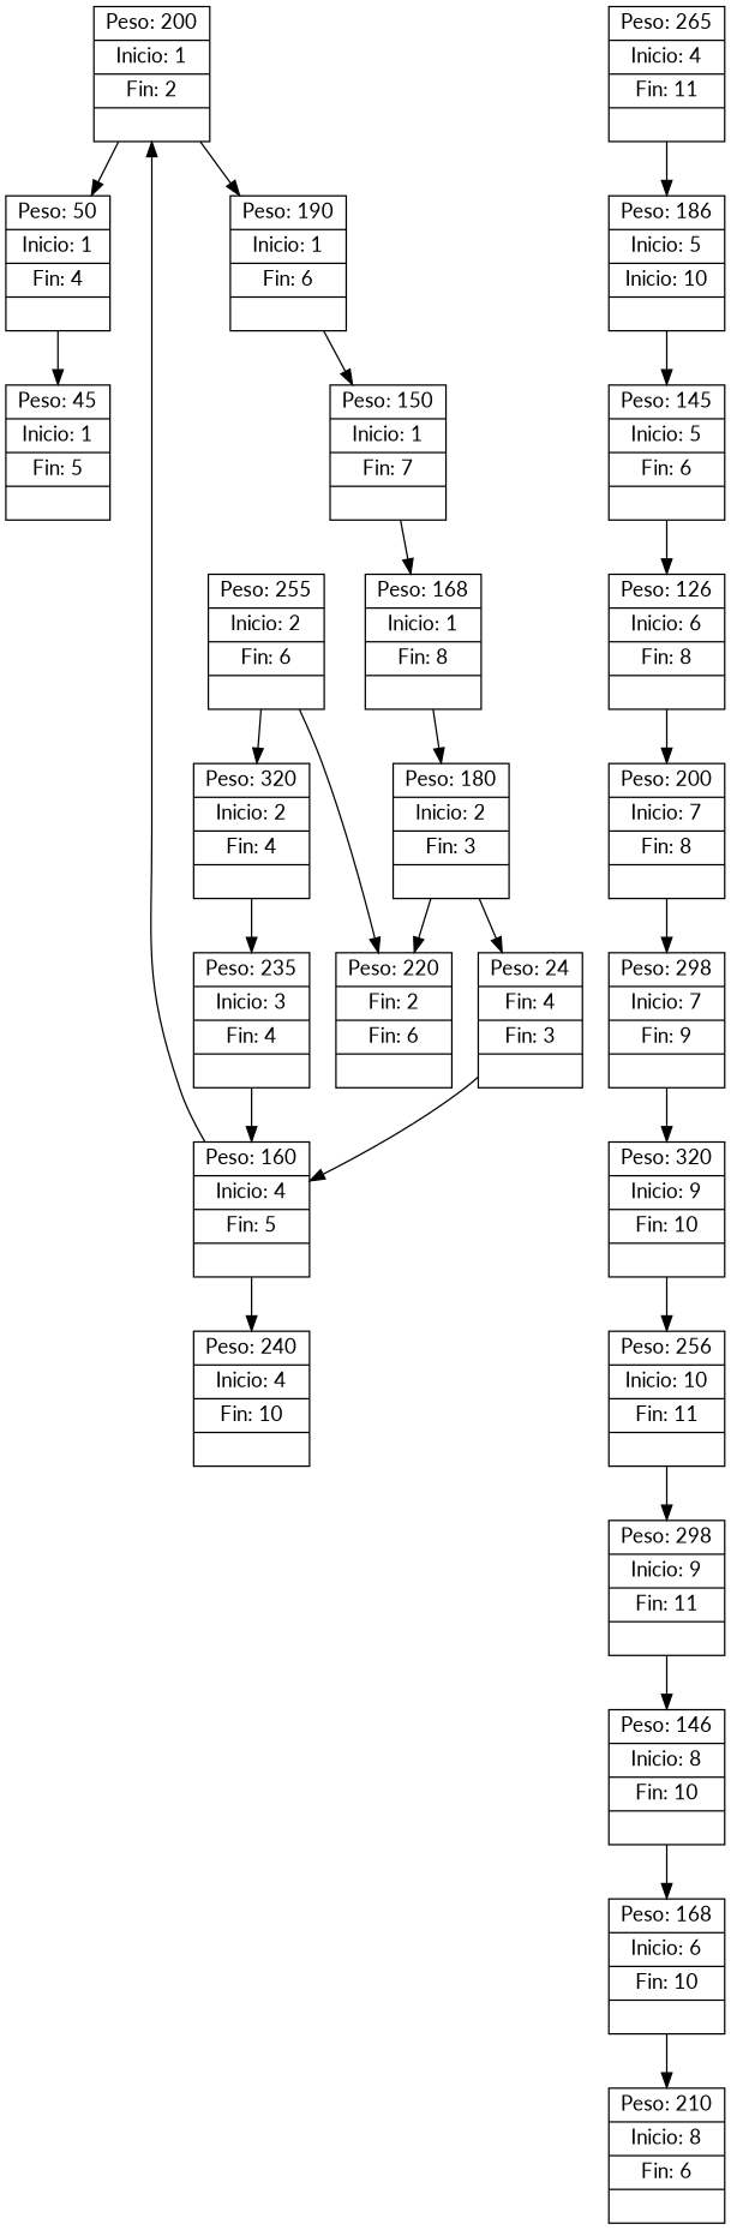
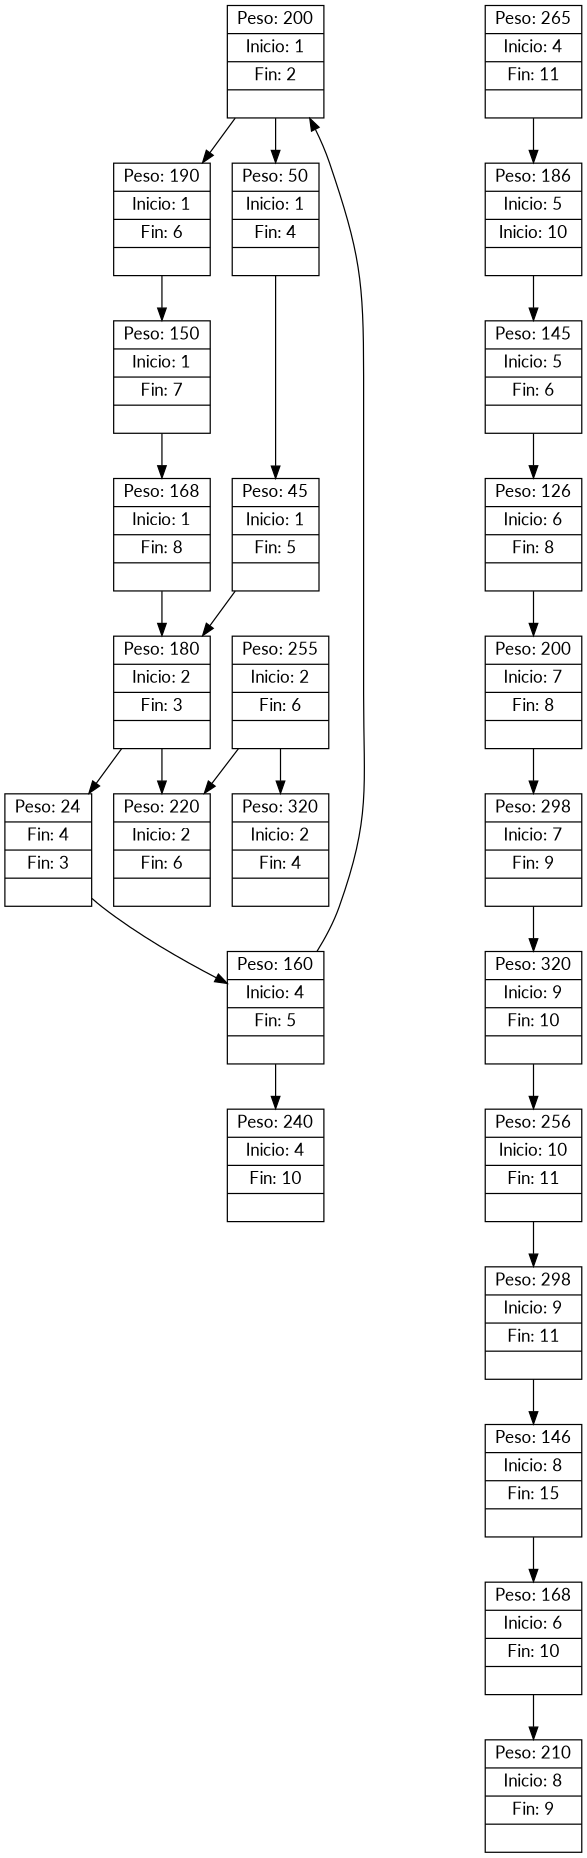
  digraph {
    fontname=Lato
    node [fontname=Lato shape=record]
    edge [fontname=Lato]
    n1 [label="{Peso: 200|Inicio: 1| Fin: 2|}"]
    n2 [label="{Peso: 50|Inicio: 1| Fin: 4|}"]
    n3 [label="{Peso: 190|Inicio: 1| Fin: 6|}"]
    n4 [label="{Peso: 45|Inicio: 1| Fin: 5|}"]
    n5 [label="{Peso: 150|Inicio: 1| Fin: 7|}"]
    n6 [label="{Peso: 180|Inicio: 2| Fin: 3|}"]
    n7 [label="{Peso: 24|Fin: 4| Fin: 3|}"]
-   n8 [label="{Peso: 220|Fin: 2| Fin: 6|}"]
+   n8 [label="{Peso: 220|Inicio: 2| Fin: 6|}"]
    n9 [label="{Peso: 160|Inicio: 4| Fin: 5|}"]
    n10 [label="{Peso: 240|Inicio: 4| Fin: 10|}"]
    n11 [label="{Peso: 168|Inicio: 1| Fin: 8|}"]
    n12 [label="{Peso: 255|Inicio: 2| Fin: 6|}"]
    n13 [label="{Peso: 320|Inicio: 2| Fin: 4|}"]
-   n14 [label="{Peso: 235|Inicio: 3| Fin: 4|}"]
    n15 [label="{Peso: 265|Inicio: 4| Fin: 11|}"]
    n16 [label="{Peso: 186|Inicio: 5| Inicio: 10|}"]
    n17 [label="{Peso: 145|Inicio: 5| Fin: 6|}"]
    n18 [label="{Peso: 126|Inicio: 6| Fin: 8|}"]
    n19 [label="{Peso: 200|Inicio: 7| Fin: 8|}"]
    n20 [label="{Peso: 298|Inicio: 7| Fin: 9|}"]
    n21 [label="{Peso: 320|Inicio: 9| Fin: 10|}"]
    n22 [label="{Peso: 256|Inicio: 10| Fin: 11|}"]
    n23 [label="{Peso: 298|Inicio: 9| Fin: 11|}"]
-   n24 [label="{Peso: 146|Inicio: 8| Fin: 10|}"]
+   n24 [label="{Peso: 146|Inicio: 8| Fin: 15|}"]
    n25 [label="{Peso: 168|Inicio: 6| Fin: 10|}"]
-   n26 [label="{Peso: 210|Inicio: 8| Fin: 6|}"]
+   n26 [label="{Peso: 210|Inicio: 8| Fin: 9|}"]
    n1 -> n2
    n1 -> n3
    n2 -> n4
    n3 -> n5
+   n4 -> n6
    n5 -> n11
    n6 -> n7
    n6 -> n8
    n7 -> n9
    n9 -> n1
    n9 -> n10
    n11 -> n6
    n12 -> n8
    n12 -> n13
-   n13 -> n14
-   n14 -> n9
    n15 -> n16
    n16 -> n17
    n17 -> n18
    n18 -> n19
    n19 -> n20
    n20 -> n21
    n21 -> n22
    n22 -> n23
    n23 -> n24
    n24 -> n25
    n25 -> n26
  }
